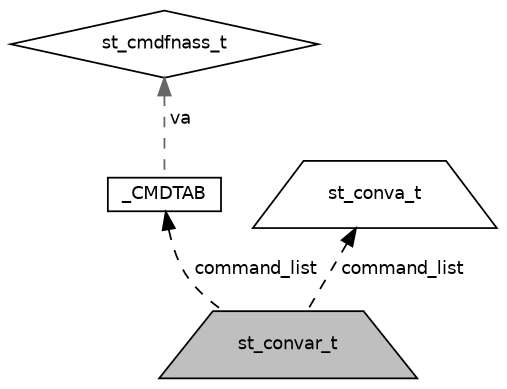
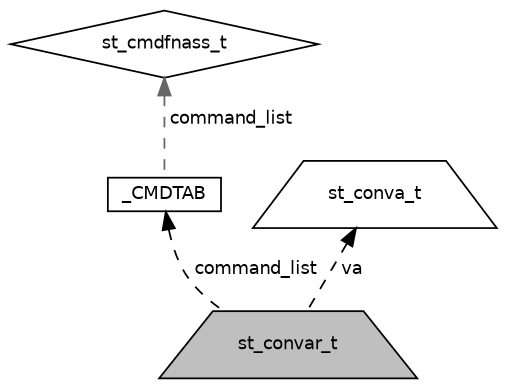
  digraph {
    fontname="DejaVu Sans"
    node [color=black fillcolor=white fontname="DejaVu Sans" fontsize=10 shape=trapezium style=filled]
    edge [color=black dir=back fontname="DejaVu Sans" fontsize=10 labelfontname=Helvetica labelfontsize=10 style=dashed]
    n1 [fillcolor=grey75 fontcolor=black height=0.2 label=st_convar_t width=0.4]
    n2 [height=0.2 label=_CMDTAB shape=box width=0.4]
    n3 [height=0.2 label=st_cmdfnass_t shape=diamond width=0.4]
    n4 [height=0.2 label=st_conva_t width=0.4]
    n2 -> n1 [label=" command_list"]
-   n3 -> n2 [color=gray40 label=" va"]
-   n4 -> n1 [label=" command_list"]
+   n3 -> n2 [color=gray40 label=" command_list"]
+   n4 -> n1 [label=" va"]
  }
